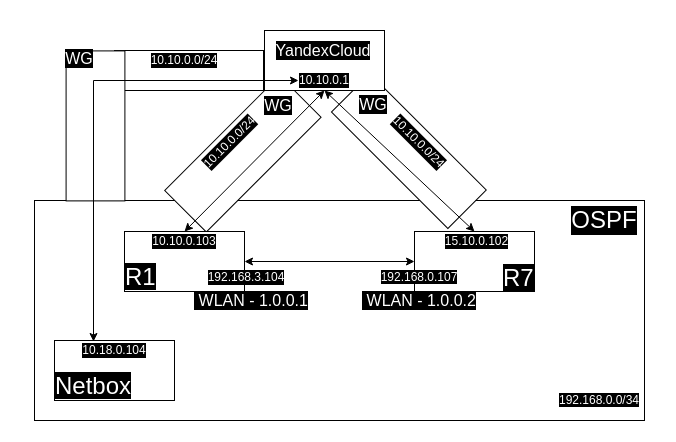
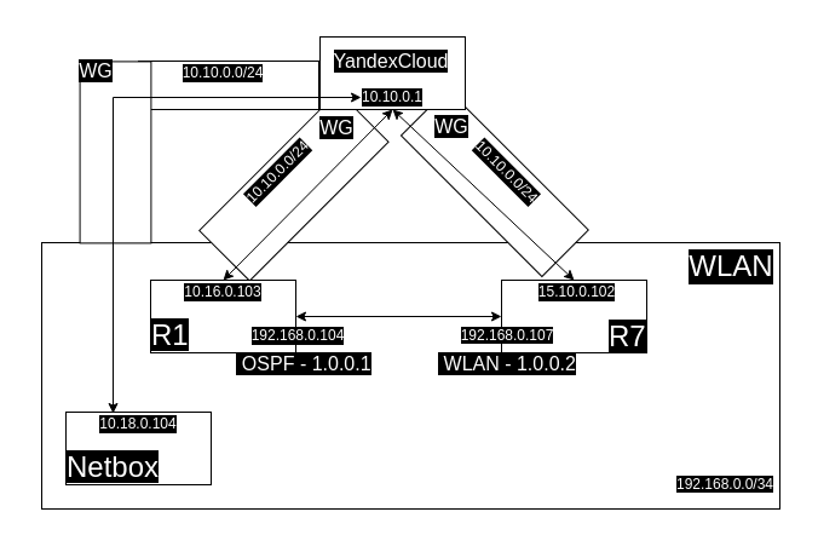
  <mxCell id="0" />
  <mxCell id="1" parent="0" />
  <mxCell id="2" value="" style="rounded=0;whiteSpace=wrap;html=1;" parent="1" vertex="1"><mxGeometry x="34" y="200" width="610" height="220" as="geometry" /></mxCell>
  <mxCell id="3" value="" style="rounded=0;whiteSpace=wrap;html=1;rotation=-135;" parent="1" vertex="1"><mxGeometry x="326.06" y="123.45" width="164.63" height="54.31" as="geometry" /></mxCell>
  <mxCell id="4" value="" style="rounded=0;whiteSpace=wrap;html=1;rotation=-45;" parent="1" vertex="1"><mxGeometry x="161.23" y="123.91" width="162.32" height="58.81" as="geometry" /></mxCell>
  <mxCell id="5" value="" style="rounded=0;whiteSpace=wrap;html=1;" parent="1" vertex="1"><mxGeometry x="264" y="30" width="120" height="60" as="geometry" /></mxCell>
  <mxCell id="6" value="" style="rounded=0;whiteSpace=wrap;html=1;" parent="1" vertex="1"><mxGeometry x="124" y="231" width="120" height="60" as="geometry" /></mxCell>
  <mxCell id="7" value="" style="rounded=0;whiteSpace=wrap;html=1;" parent="1" vertex="1"><mxGeometry x="414" y="231" width="120" height="60" as="geometry" /></mxCell>
  <mxCell id="8" value="" style="endArrow=classic;startArrow=classic;html=1;rounded=0;exitX=0.5;exitY=0;exitDx=0;exitDy=0;entryX=0.5;entryY=1;entryDx=0;entryDy=0;" parent="1" source="6" target="5" edge="1"><mxGeometry width="50" height="50" relative="1" as="geometry"><mxPoint x="314" y="250" as="sourcePoint" /><mxPoint x="364" y="200" as="targetPoint" /><Array as="points" /></mxGeometry></mxCell>
  <mxCell id="9" value="" style="endArrow=classic;startArrow=classic;html=1;rounded=0;entryX=0.5;entryY=1;entryDx=0;entryDy=0;exitX=0.5;exitY=0;exitDx=0;exitDy=0;" parent="1" source="7" target="5" edge="1"><mxGeometry width="50" height="50" relative="1" as="geometry"><mxPoint x="314" y="250" as="sourcePoint" /><mxPoint x="364" y="200" as="targetPoint" /></mxGeometry></mxCell>
  <mxCell id="10" value="" style="endArrow=classic;startArrow=classic;html=1;rounded=0;exitX=1;exitY=0.5;exitDx=0;exitDy=0;entryX=0;entryY=0.5;entryDx=0;entryDy=0;" parent="1" source="6" target="7" edge="1"><mxGeometry width="50" height="50" relative="1" as="geometry"><mxPoint x="314" y="250" as="sourcePoint" /><mxPoint x="364" y="200" as="targetPoint" /></mxGeometry></mxCell>
  <mxCell id="11" value="&lt;font style=&quot;background-color: rgb(0, 0, 0);&quot; color=&quot;#ffffff&quot;&gt;192.168.0.0/34&lt;/font&gt;" style="text;html=1;strokeColor=none;fillColor=none;align=center;verticalAlign=middle;whiteSpace=wrap;rounded=0;" parent="1" vertex="1"><mxGeometry x="564" y="380" width="70" height="40" as="geometry" /></mxCell>
  <mxCell id="12" value="10.10.0.0/24" style="text;html=1;strokeColor=none;fillColor=none;align=center;verticalAlign=middle;whiteSpace=wrap;rounded=0;rotation=45;fontColor=#FFFFFF;labelBackgroundColor=#000000;" parent="1" vertex="1"><mxGeometry x="384" y="120" width="70" height="43.29" as="geometry" /></mxCell>
  <mxCell id="13" value="10.10.0.0/24" style="text;html=1;strokeColor=none;fillColor=none;align=center;verticalAlign=middle;whiteSpace=wrap;rounded=0;rotation=-45;fontColor=#FFFFFF;labelBackgroundColor=#000000;" parent="1" vertex="1"><mxGeometry x="194" y="120" width="70" height="43.29" as="geometry" /></mxCell>
- <mxCell id="14" value="192.168.3.104" style="text;html=1;strokeColor=none;fillColor=none;align=center;verticalAlign=middle;whiteSpace=wrap;rounded=0;fontColor=#FFFFFF;labelBackgroundColor=#000000;" parent="1" vertex="1"><mxGeometry x="211.39" y="257" width="70" height="40" as="geometry" /></mxCell>
+ <mxCell id="14" value="192.168.0.104" style="text;html=1;strokeColor=none;fillColor=none;align=center;verticalAlign=middle;whiteSpace=wrap;rounded=0;fontColor=#FFFFFF;labelBackgroundColor=#000000;" parent="1" vertex="1"><mxGeometry x="211.39" y="257" width="70" height="40" as="geometry" /></mxCell>
  <mxCell id="15" value="&lt;font style=&quot;background-color: rgb(0, 0, 0);&quot; color=&quot;#ffffff&quot;&gt;192.168.0.107&lt;/font&gt;" style="text;html=1;strokeColor=none;fillColor=none;align=center;verticalAlign=middle;whiteSpace=wrap;rounded=0;" parent="1" vertex="1"><mxGeometry x="384" y="257" width="70" height="40" as="geometry" /></mxCell>
- <mxCell id="16" value="10.10.0.103" style="text;html=1;strokeColor=none;fillColor=none;align=center;verticalAlign=middle;whiteSpace=wrap;rounded=0;fontColor=#FFFFFF;labelBackgroundColor=#000000;" parent="1" vertex="1"><mxGeometry x="149" y="221" width="70" height="40" as="geometry" /></mxCell>
+ <mxCell id="16" value="10.16.0.103" style="text;html=1;strokeColor=none;fillColor=none;align=center;verticalAlign=middle;whiteSpace=wrap;rounded=0;fontColor=#FFFFFF;labelBackgroundColor=#000000;" parent="1" vertex="1"><mxGeometry x="149" y="221" width="70" height="40" as="geometry" /></mxCell>
  <mxCell id="17" value="15.10.0.102" style="text;html=1;strokeColor=none;fillColor=none;align=center;verticalAlign=middle;whiteSpace=wrap;rounded=0;fontColor=#FFFFFF;labelBackgroundColor=#000000;" parent="1" vertex="1"><mxGeometry x="439" y="221" width="75" height="40" as="geometry" /></mxCell>
- <mxCell id="18" value="OSPF" style="text;html=1;strokeColor=none;fillColor=none;align=center;verticalAlign=middle;whiteSpace=wrap;rounded=0;labelBackgroundColor=#000000;fontColor=#FFFFFF;fontSize=24;" parent="1" vertex="1"><mxGeometry x="554" y="190" width="100" height="60" as="geometry" /></mxCell>
+ <mxCell id="18" value="WLAN" style="text;html=1;strokeColor=none;fillColor=none;align=center;verticalAlign=middle;whiteSpace=wrap;rounded=0;labelBackgroundColor=#000000;fontColor=#FFFFFF;fontSize=24;" parent="1" vertex="1"><mxGeometry x="554" y="190" width="100" height="60" as="geometry" /></mxCell>
  <mxCell id="19" value="YandexCloud" style="text;html=1;strokeColor=none;fillColor=none;align=center;verticalAlign=middle;whiteSpace=wrap;rounded=0;labelBackgroundColor=#000000;fontColor=#FFFFFF;fontSize=16;" parent="1" vertex="1"><mxGeometry x="264" y="20" width="117.61" height="60" as="geometry" /></mxCell>
  <mxCell id="20" value="&lt;span style=&quot;font-size: 16px;&quot;&gt;&amp;nbsp;WLAN - 1.0.0.2&lt;br&gt;&lt;/span&gt;" style="text;html=1;strokeColor=none;fillColor=none;align=center;verticalAlign=middle;whiteSpace=wrap;rounded=0;labelBackgroundColor=#000000;fontColor=#FFFFFF;fontSize=16;" parent="1" vertex="1"><mxGeometry x="360.2" y="270" width="117.61" height="60" as="geometry" /></mxCell>
  <mxCell id="21" value="&lt;span style=&quot;font-size: 16px;&quot;&gt;WG&lt;/span&gt;" style="text;html=1;strokeColor=none;fillColor=none;align=center;verticalAlign=middle;whiteSpace=wrap;rounded=0;labelBackgroundColor=#000000;fontColor=#FFFFFF;fontSize=16;" parent="1" vertex="1"><mxGeometry x="219" y="75" width="117.61" height="60" as="geometry" /></mxCell>
  <mxCell id="22" value="&lt;span style=&quot;font-size: 16px;&quot;&gt;WG&lt;/span&gt;" style="text;html=1;strokeColor=none;fillColor=none;align=center;verticalAlign=middle;whiteSpace=wrap;rounded=0;labelBackgroundColor=#000000;fontColor=#FFFFFF;fontSize=16;" parent="1" vertex="1"><mxGeometry x="314" y="74" width="117.61" height="60" as="geometry" /></mxCell>
  <mxCell id="23" value="10.10.0.1" style="text;html=1;strokeColor=none;fillColor=none;align=center;verticalAlign=middle;whiteSpace=wrap;rounded=0;fontColor=#FFFFFF;labelBackgroundColor=#000000;" parent="1" vertex="1"><mxGeometry x="289" y="60" width="70" height="40" as="geometry" /></mxCell>
  <mxCell id="24" value="&lt;span style=&quot;color: rgb(255, 255, 255); font-family: Helvetica; font-size: 24px; font-style: normal; font-variant-ligatures: normal; font-variant-caps: normal; font-weight: 400; letter-spacing: normal; orphans: 2; text-align: center; text-indent: 0px; text-transform: none; widows: 2; word-spacing: 0px; -webkit-text-stroke-width: 0px; background-color: rgb(0, 0, 0); text-decoration-thickness: initial; text-decoration-style: initial; text-decoration-color: initial; float: none; display: inline !important;&quot;&gt;R1&lt;/span&gt;" style="text;whiteSpace=wrap;html=1;fontSize=16;fontColor=#FFFFFF;" parent="1" vertex="1"><mxGeometry x="123" y="256" width="100" height="50" as="geometry" /></mxCell>
  <mxCell id="25" value="&lt;span style=&quot;color: rgb(255, 255, 255); font-family: Helvetica; font-size: 24px; font-style: normal; font-variant-ligatures: normal; font-variant-caps: normal; font-weight: 400; letter-spacing: normal; orphans: 2; text-align: center; text-indent: 0px; text-transform: none; widows: 2; word-spacing: 0px; -webkit-text-stroke-width: 0px; background-color: rgb(0, 0, 0); text-decoration-thickness: initial; text-decoration-style: initial; text-decoration-color: initial; float: none; display: inline !important;&quot;&gt;R7&lt;br&gt;&lt;br&gt;&lt;/span&gt;" style="text;whiteSpace=wrap;html=1;fontSize=16;fontColor=#FFFFFF;" parent="1" vertex="1"><mxGeometry x="501" y="257" width="100" height="50" as="geometry" /></mxCell>
- <mxCell id="26" value="&lt;span style=&quot;font-size: 16px;&quot;&gt;&amp;nbsp;WLAN - 1.0.0.1&lt;br&gt;&lt;/span&gt;" style="text;html=1;strokeColor=none;fillColor=none;align=center;verticalAlign=middle;whiteSpace=wrap;rounded=0;labelBackgroundColor=#000000;fontColor=#FFFFFF;fontSize=16;" parent="1" vertex="1"><mxGeometry x="191.58" y="270" width="117.61" height="60" as="geometry" /></mxCell>
+ <mxCell id="26" value="&lt;span style=&quot;font-size: 16px;&quot;&gt;&amp;nbsp;OSPF - 1.0.0.1&lt;br&gt;&lt;/span&gt;" style="text;html=1;strokeColor=none;fillColor=none;align=center;verticalAlign=middle;whiteSpace=wrap;rounded=0;labelBackgroundColor=#000000;fontColor=#FFFFFF;fontSize=16;" parent="1" vertex="1"><mxGeometry x="191.58" y="270" width="117.61" height="60" as="geometry" /></mxCell>
  <mxCell id="27" value="" style="rounded=0;whiteSpace=wrap;html=1;" vertex="1" parent="1"><mxGeometry x="54" y="340" width="120" height="60" as="geometry" /></mxCell>
  <mxCell id="28" value="10.18.0.104" style="text;html=1;strokeColor=none;fillColor=none;align=center;verticalAlign=middle;whiteSpace=wrap;rounded=0;fontColor=#FFFFFF;labelBackgroundColor=#000000;" vertex="1" parent="1"><mxGeometry x="79" y="330" width="70" height="40" as="geometry" /></mxCell>
  <mxCell id="29" value="" style="rounded=0;whiteSpace=wrap;html=1;" vertex="1" parent="1"><mxGeometry x="114" y="50" width="149" height="40" as="geometry" /></mxCell>
  <mxCell id="30" value="10.10.0.0/24" style="text;html=1;strokeColor=none;fillColor=none;align=center;verticalAlign=middle;whiteSpace=wrap;rounded=0;rotation=0;fontColor=#FFFFFF;labelBackgroundColor=#000000;" vertex="1" parent="1"><mxGeometry x="149" y="38.36" width="70" height="43.29" as="geometry" /></mxCell>
  <mxCell id="31" value="" style="rounded=0;whiteSpace=wrap;html=1;rotation=-90;" vertex="1" parent="1"><mxGeometry x="20" y="96" width="150" height="58.81" as="geometry" /></mxCell>
  <mxCell id="32" value="" style="endArrow=classic;startArrow=classic;html=1;rounded=0;" edge="1" parent="1"><mxGeometry width="50" height="50" relative="1" as="geometry"><mxPoint x="93" y="341" as="sourcePoint" /><mxPoint x="298" y="80" as="targetPoint" /><Array as="points"><mxPoint x="93" y="80" /></Array></mxGeometry></mxCell>
  <mxCell id="33" value="&lt;span style=&quot;font-size: 16px;&quot;&gt;WG&lt;/span&gt;" style="text;html=1;strokeColor=none;fillColor=none;align=center;verticalAlign=middle;whiteSpace=wrap;rounded=0;labelBackgroundColor=#000000;fontColor=#FFFFFF;fontSize=16;" vertex="1" parent="1"><mxGeometry x="20" y="28" width="117.61" height="60" as="geometry" /></mxCell>
  <mxCell id="34" value="&lt;span style=&quot;color: rgb(255, 255, 255); font-family: Helvetica; font-size: 24px; font-style: normal; font-variant-ligatures: normal; font-variant-caps: normal; font-weight: 400; letter-spacing: normal; orphans: 2; text-align: center; text-indent: 0px; text-transform: none; widows: 2; word-spacing: 0px; -webkit-text-stroke-width: 0px; background-color: rgb(0, 0, 0); text-decoration-thickness: initial; text-decoration-style: initial; text-decoration-color: initial; float: none; display: inline !important;&quot;&gt;Netbox&lt;/span&gt;" style="text;whiteSpace=wrap;html=1;fontSize=16;fontColor=#FFFFFF;" vertex="1" parent="1"><mxGeometry x="53" y="365" width="100" height="50" as="geometry" /></mxCell>
